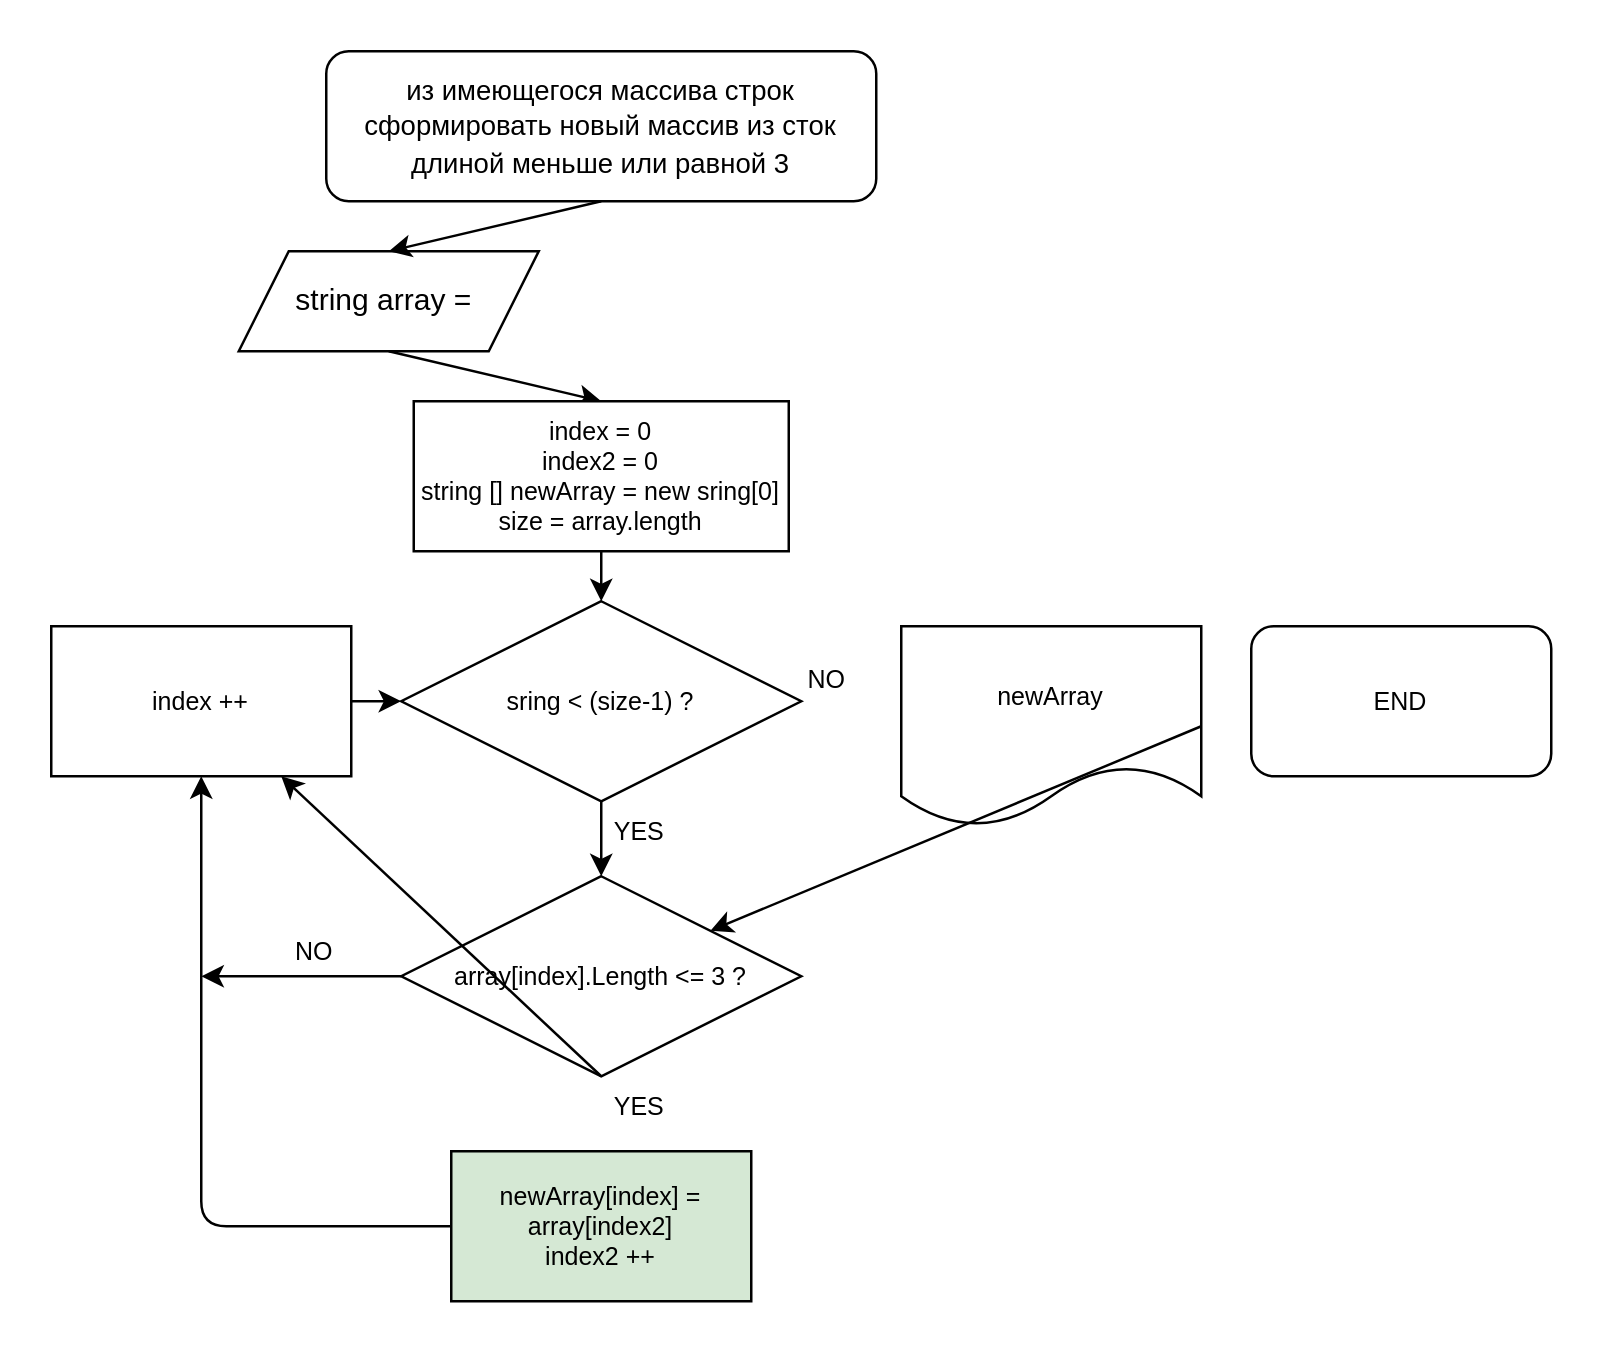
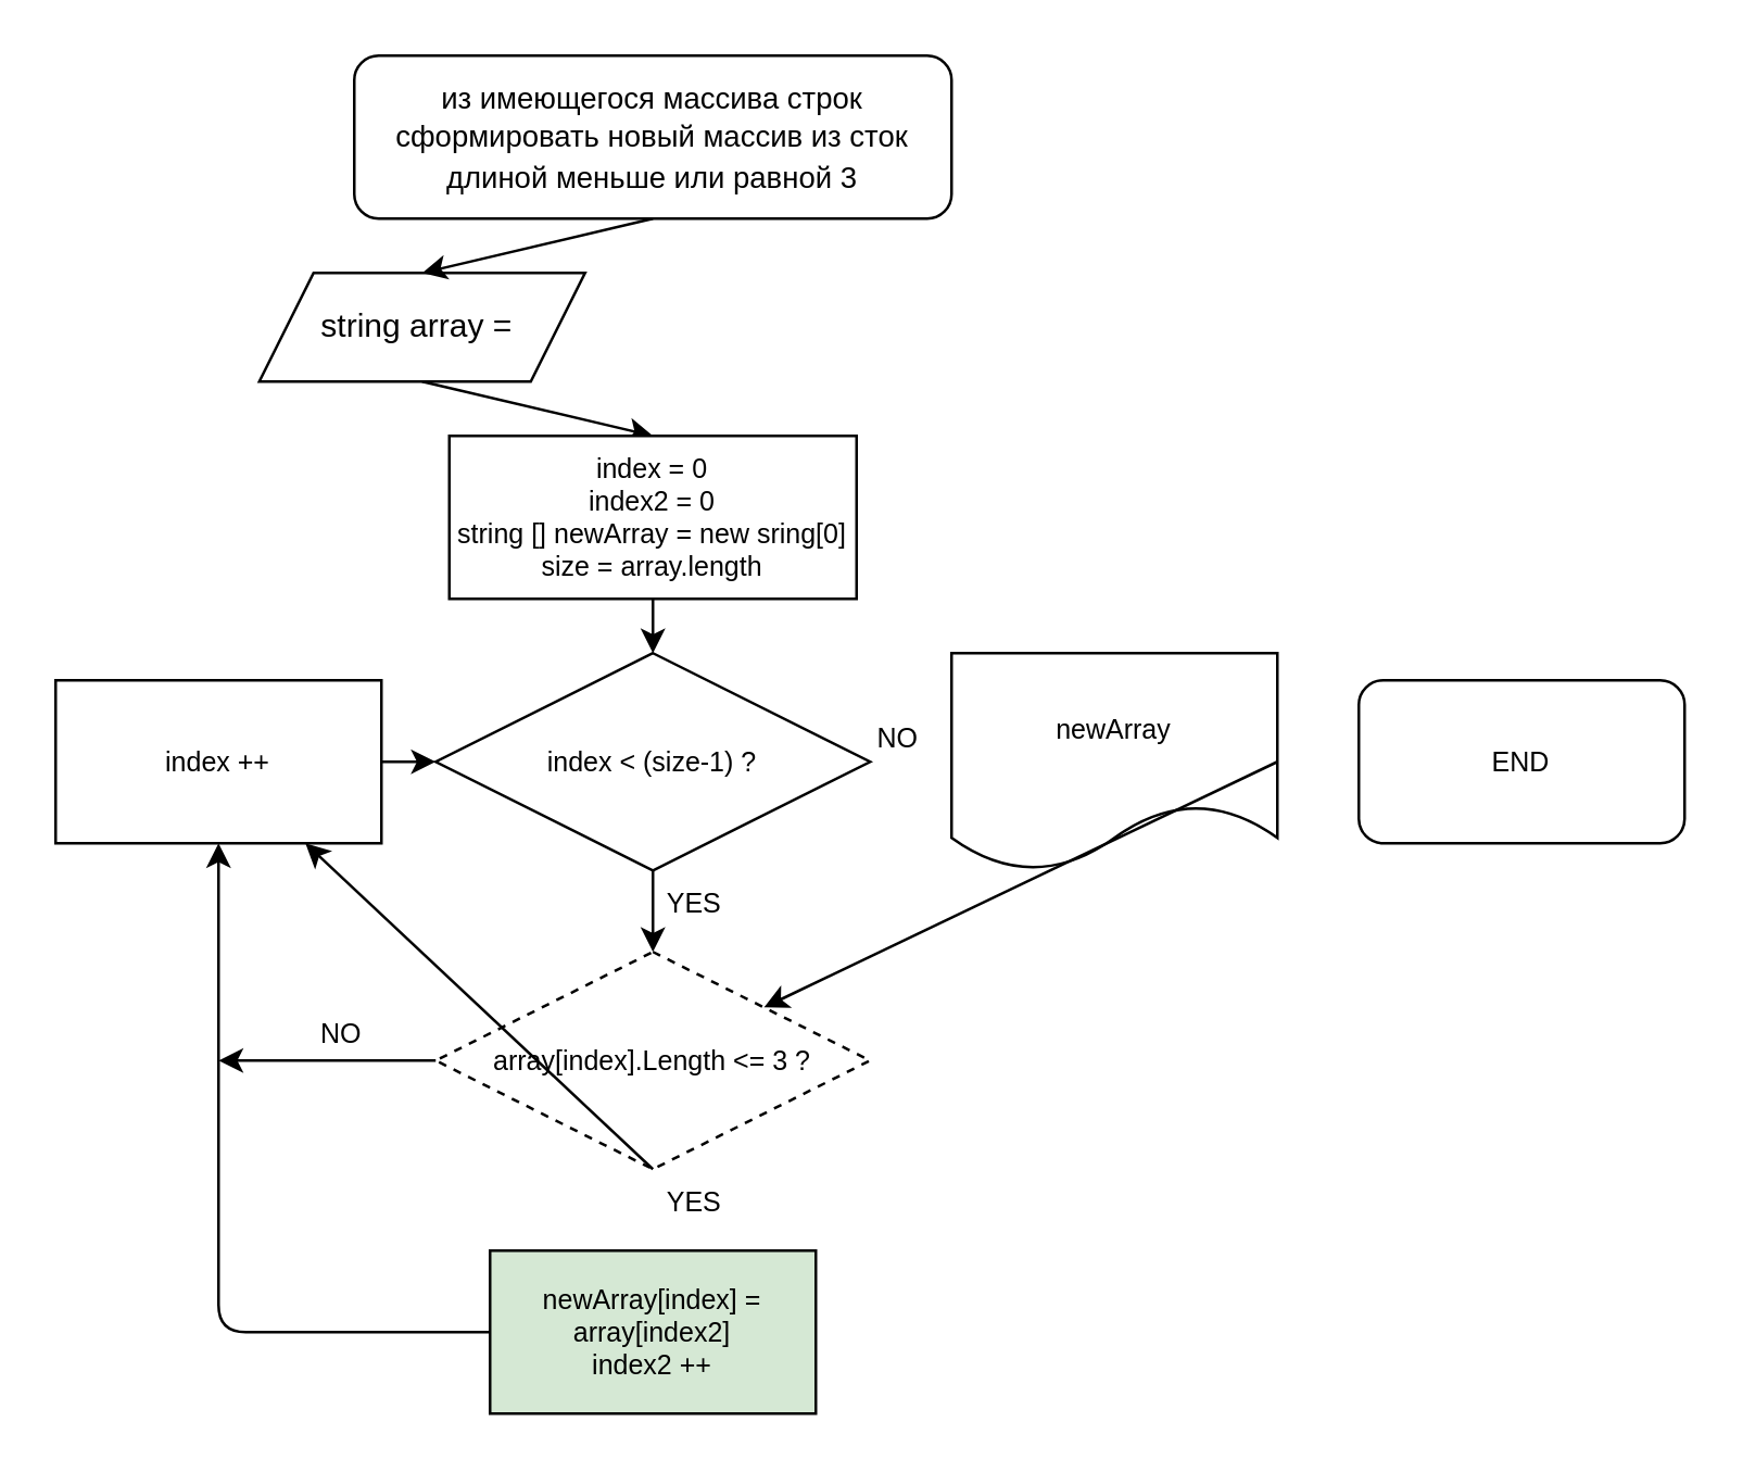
  <mxCell id="0" />
  <mxCell id="1" parent="0" />
  <mxCell id="2" value="&lt;font style=&quot;font-size: 11px&quot;&gt;из имеющегося массива строк сформировать новый массив из сток длиной меньше или равной 3&lt;/font&gt;" style="rounded=1;whiteSpace=wrap;html=1;" parent="1" vertex="1"><mxGeometry x="130" y="20" width="220" height="60" as="geometry" /></mxCell>
  <mxCell id="3" value="" style="edgeStyle=none;html=1;fontSize=10;exitX=0.5;exitY=1;exitDx=0;exitDy=0;" parent="1" source="6" target="7" edge="1"><mxGeometry relative="1" as="geometry" /></mxCell>
  <mxCell id="4" value="string array =&amp;nbsp;" style="shape=parallelogram;perimeter=parallelogramPerimeter;whiteSpace=wrap;html=1;fixedSize=1;" parent="1" vertex="1"><mxGeometry x="95" y="100" width="120" height="40" as="geometry" /></mxCell>
  <mxCell id="5" value="" style="edgeStyle=none;html=1;fontSize=10;entryX=0.5;entryY=0;entryDx=0;entryDy=0;exitX=0.5;exitY=1;exitDx=0;exitDy=0;" parent="1" source="4" target="6" edge="1"><mxGeometry relative="1" as="geometry"><mxPoint x="120" y="140" as="sourcePoint" /></mxGeometry></mxCell>
  <mxCell id="6" value="&lt;font style=&quot;font-size: 10px&quot;&gt;index = 0&lt;br&gt;index2 = 0&lt;br&gt;string [] newArray = new sring[0]&lt;br&gt;size = array.length&lt;br&gt;&lt;/font&gt;" style="rounded=0;whiteSpace=wrap;html=1;fontSize=8;" parent="1" vertex="1"><mxGeometry x="165" y="160" width="150" height="60" as="geometry" /></mxCell>
- <mxCell id="7" value="sring &amp;lt; (size-1) ?" style="rhombus;whiteSpace=wrap;html=1;fontSize=10;" parent="1" vertex="1"><mxGeometry x="160" y="240" width="160" height="80" as="geometry" /></mxCell>
+ <mxCell id="7" value="index &amp;lt; (size-1) ?" style="rhombus;whiteSpace=wrap;html=1;fontSize=10;" parent="1" vertex="1"><mxGeometry x="160" y="240" width="160" height="80" as="geometry" /></mxCell>
  <mxCell id="8" value="index ++" style="rounded=0;whiteSpace=wrap;html=1;fontSize=10;" parent="1" vertex="1"><mxGeometry x="20" y="250" width="120" height="60" as="geometry" /></mxCell>
- <mxCell id="9" value="array[index].Length &amp;lt;= 3 ?" style="rhombus;whiteSpace=wrap;html=1;fontSize=10;" parent="1" vertex="1"><mxGeometry x="160" y="350" width="160" height="80" as="geometry" /></mxCell>
+ <mxCell id="9" value="array[index].Length &amp;lt;= 3 ?" style="rhombus;whiteSpace=wrap;html=1;fontSize=10;dashed=1;" parent="1" vertex="1"><mxGeometry x="160" y="350" width="160" height="80" as="geometry" /></mxCell>
  <mxCell id="10" value="newArray[index] = array[index2]&lt;br&gt;index2 ++" style="rounded=0;whiteSpace=wrap;html=1;fontSize=10;fillColor=#d5e8d4;" parent="1" vertex="1"><mxGeometry x="180" y="460" width="120" height="60" as="geometry" /></mxCell>
  <mxCell id="11" value="" style="edgeStyle=none;html=1;fontSize=10;entryX=0.5;entryY=0;entryDx=0;entryDy=0;exitX=0.5;exitY=1;exitDx=0;exitDy=0;" parent="1" source="7" target="9" edge="1"><mxGeometry relative="1" as="geometry"><mxPoint x="90" y="70" as="sourcePoint" /><mxPoint x="90" y="90" as="targetPoint" /></mxGeometry></mxCell>
  <mxCell id="12" value="" style="edgeStyle=none;html=1;fontSize=10;entryX=0.5;entryY=0;entryDx=0;entryDy=0;exitX=0.5;exitY=1;exitDx=0;exitDy=0;" parent="1" source="2" target="4" edge="1"><mxGeometry relative="1" as="geometry"><mxPoint x="110" y="140" as="sourcePoint" /><mxPoint x="110" y="160" as="targetPoint" /></mxGeometry></mxCell>
  <mxCell id="13" value="" style="edgeStyle=none;html=1;fontSize=10;exitX=0.5;exitY=1;exitDx=0;exitDy=0;" parent="1" source="9" target="8" edge="1"><mxGeometry relative="1" as="geometry"><mxPoint x="80" y="380" as="sourcePoint" /><mxPoint x="80" y="400" as="targetPoint" /></mxGeometry></mxCell>
  <mxCell id="14" value="" style="edgeStyle=none;html=1;fontSize=10;entryX=0.5;entryY=1;entryDx=0;entryDy=0;exitX=0;exitY=0.5;exitDx=0;exitDy=0;" parent="1" source="10" edge="1"><mxGeometry relative="1" as="geometry"><mxPoint x="90" y="430" as="sourcePoint" /><mxPoint x="80" y="310" as="targetPoint" /><Array as="points"><mxPoint x="80" y="490" /></Array></mxGeometry></mxCell>
  <mxCell id="15" value="" style="edgeStyle=none;html=1;fontSize=10;entryX=0;entryY=0.5;entryDx=0;entryDy=0;exitX=1;exitY=0.5;exitDx=0;exitDy=0;" parent="1" target="7" edge="1"><mxGeometry relative="1" as="geometry"><mxPoint x="140" y="280" as="sourcePoint" /><mxPoint x="130" y="370" as="targetPoint" /></mxGeometry></mxCell>
  <mxCell id="16" value="" style="edgeStyle=none;html=1;fontSize=10;exitX=0;exitY=0.5;exitDx=0;exitDy=0;" parent="1" source="9" edge="1"><mxGeometry relative="1" as="geometry"><mxPoint x="350" y="440" as="sourcePoint" /><mxPoint x="80" y="390" as="targetPoint" /></mxGeometry></mxCell>
- <mxCell id="17" value="newArray" style="shape=document;whiteSpace=wrap;html=1;boundedLbl=1;fontSize=10;" parent="1" vertex="1"><mxGeometry x="360" y="250" width="120" height="80" as="geometry" /></mxCell>
+ <mxCell id="17" value="newArray" style="shape=document;whiteSpace=wrap;html=1;boundedLbl=1;fontSize=10;" parent="1" vertex="1"><mxGeometry x="350" y="240" width="120" height="80" as="geometry" /></mxCell>
  <mxCell id="18" value="END" style="rounded=1;whiteSpace=wrap;html=1;fontSize=10;" parent="1" vertex="1"><mxGeometry x="500" y="250" width="120" height="60" as="geometry" /></mxCell>
  <mxCell id="19" value="" style="edgeStyle=none;html=1;fontSize=10;exitX=1;exitY=0.5;exitDx=0;exitDy=0;" parent="1" source="17" target="9" edge="1"><mxGeometry relative="1" as="geometry"><mxPoint x="450" y="410" as="sourcePoint" /><mxPoint x="450" y="430" as="targetPoint" /></mxGeometry></mxCell>
  <mxCell id="20" value="NO" style="text;html=1;align=center;verticalAlign=middle;resizable=0;points=[];autosize=1;strokeColor=none;fillColor=none;fontSize=10;" parent="1" vertex="1"><mxGeometry x="315" y="261" width="30" height="20" as="geometry" /></mxCell>
  <mxCell id="21" value="YES" style="text;html=1;align=center;verticalAlign=middle;resizable=0;points=[];autosize=1;strokeColor=none;fillColor=none;fontSize=10;" parent="1" vertex="1"><mxGeometry x="235" y="322" width="40" height="20" as="geometry" /></mxCell>
  <mxCell id="22" value="YES" style="text;html=1;align=center;verticalAlign=middle;resizable=0;points=[];autosize=1;strokeColor=none;fillColor=none;fontSize=10;" parent="1" vertex="1"><mxGeometry x="235" y="432" width="40" height="20" as="geometry" /></mxCell>
  <mxCell id="23" value="NO" style="text;html=1;align=center;verticalAlign=middle;resizable=0;points=[];autosize=1;strokeColor=none;fillColor=none;fontSize=10;" parent="1" vertex="1"><mxGeometry x="110" y="370" width="30" height="20" as="geometry" /></mxCell>
